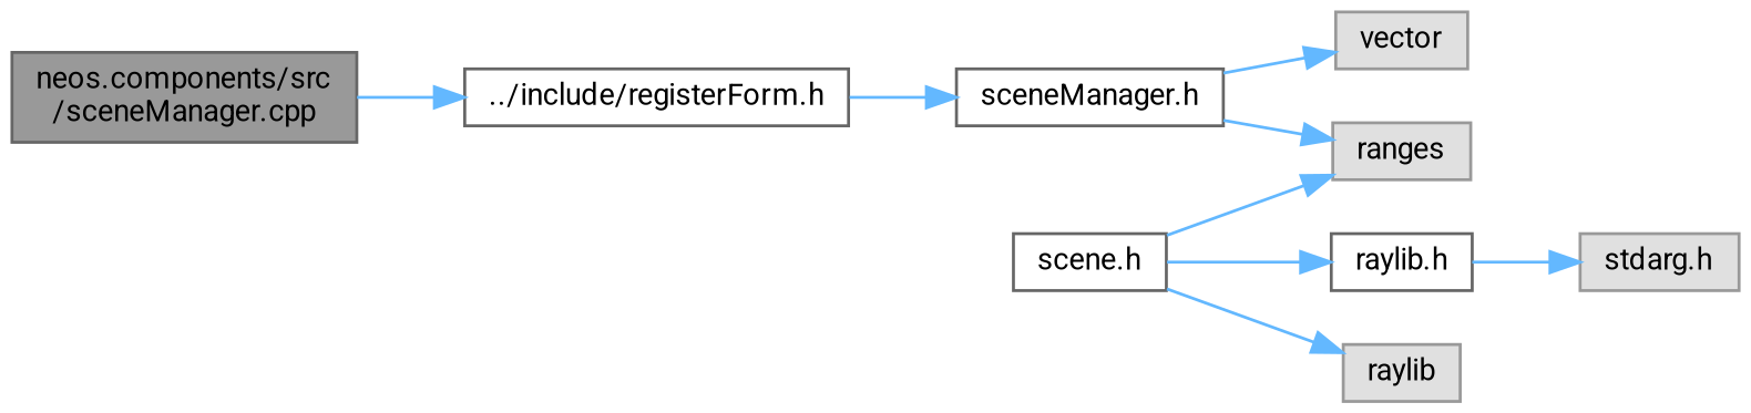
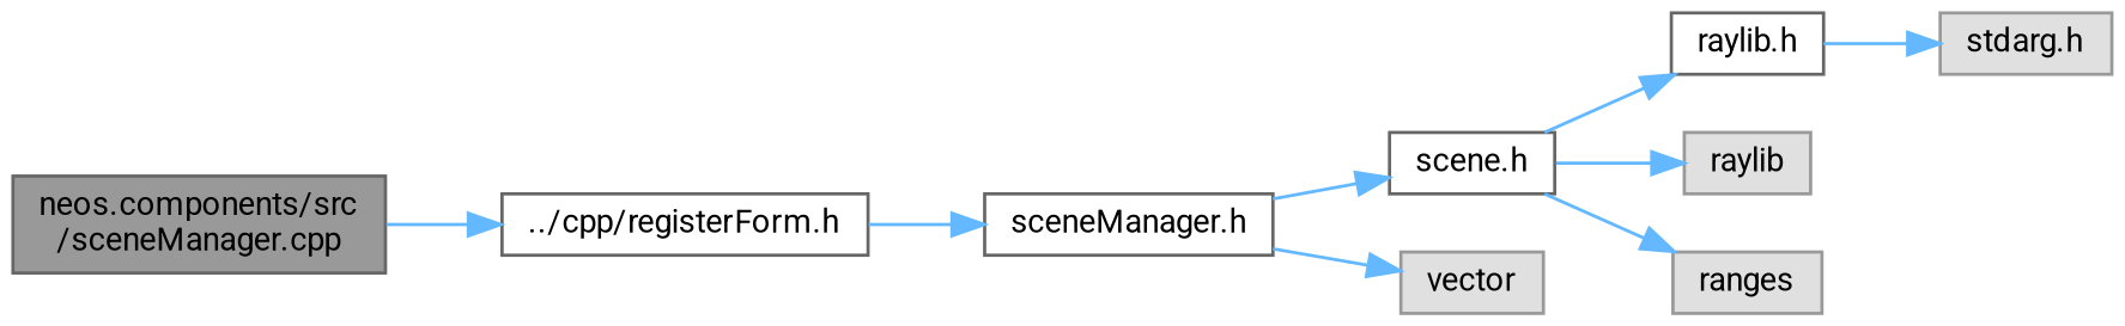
  digraph {
    fontname=Roboto
    rankdir=LR
    node [color=grey40 fillcolor=white fontname=Roboto fontsize=10 shape=box style=filled]
    edge [color=steelblue1 fontname=Roboto fontsize=10 labelfontname=Helvetica labelfontsize=10 style=solid]
    n1 [color=gray40 fillcolor=grey60 fontcolor=black height=0.2 label="neos.components/src\l/sceneManager.cpp" width=0.4]
-   n2 [height=0.2 label="../include/registerForm.h" width=0.4]
+   n2 [height=0.2 label="../cpp/registerForm.h" width=0.4]
    n3 [height=0.2 label="sceneManager.h" width=0.4]
    n4 [height=0.2 label="scene.h" width=0.4]
    n5 [color=grey60 fillcolor="#E0E0E0" height=0.2 label=vector width=0.4]
    n6 [height=0.2 label="raylib.h" width=0.4]
    n7 [color=grey60 fillcolor="#E0E0E0" height=0.2 label="stdarg.h" width=0.4]
    n8 [color=grey60 fillcolor="#E0E0E0" height=0.2 label=raylib width=0.4]
    n9 [color=grey60 fillcolor="#E0E0E0" height=0.2 label=ranges width=0.4]
    n1 -> n2
    n2 -> n3
-   n3 -> n9
+   n3 -> n4
    n3 -> n5
    n4 -> n6
    n4 -> n8
    n4 -> n9
    n6 -> n7
  }
